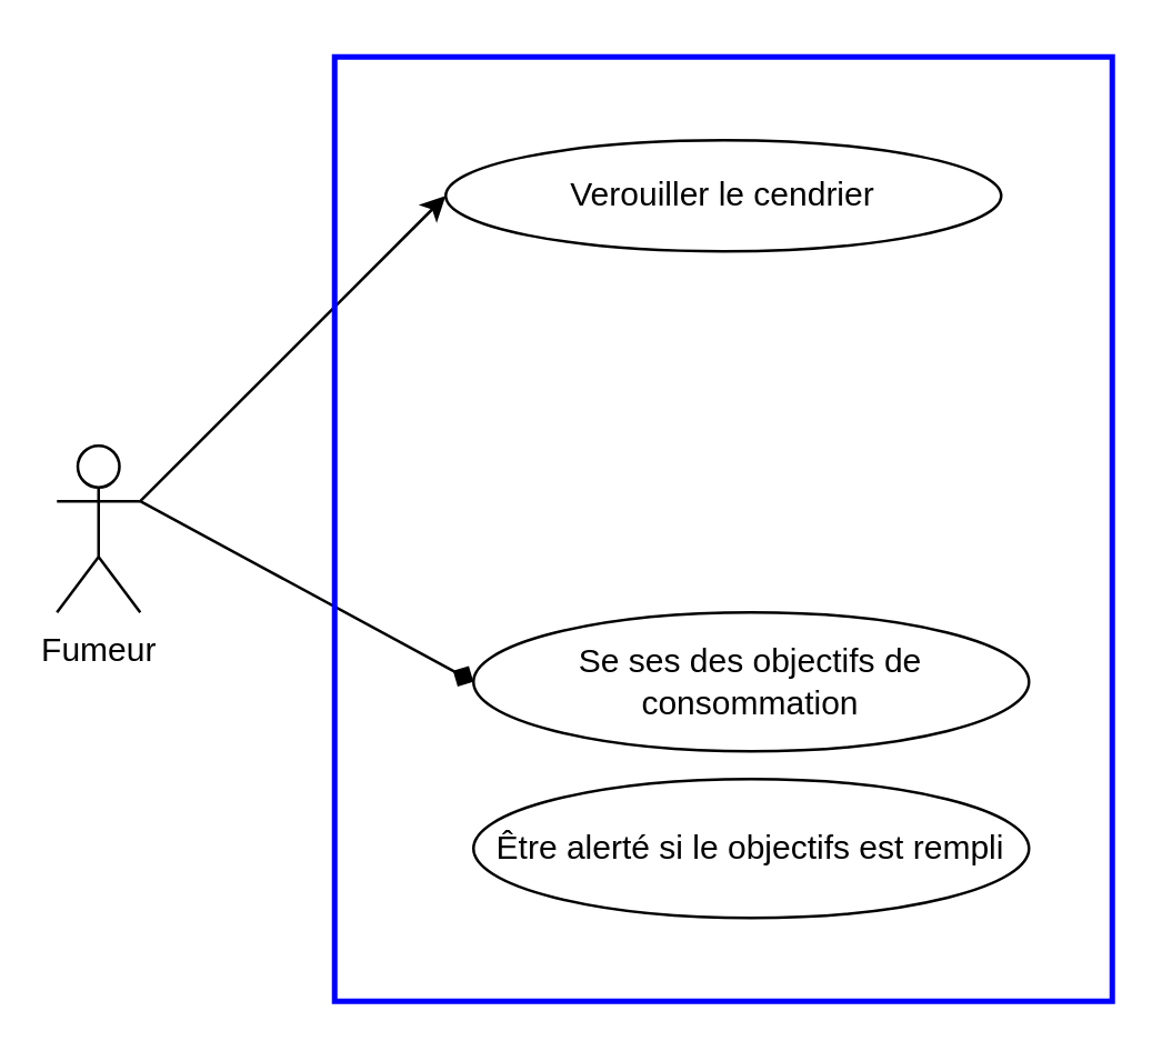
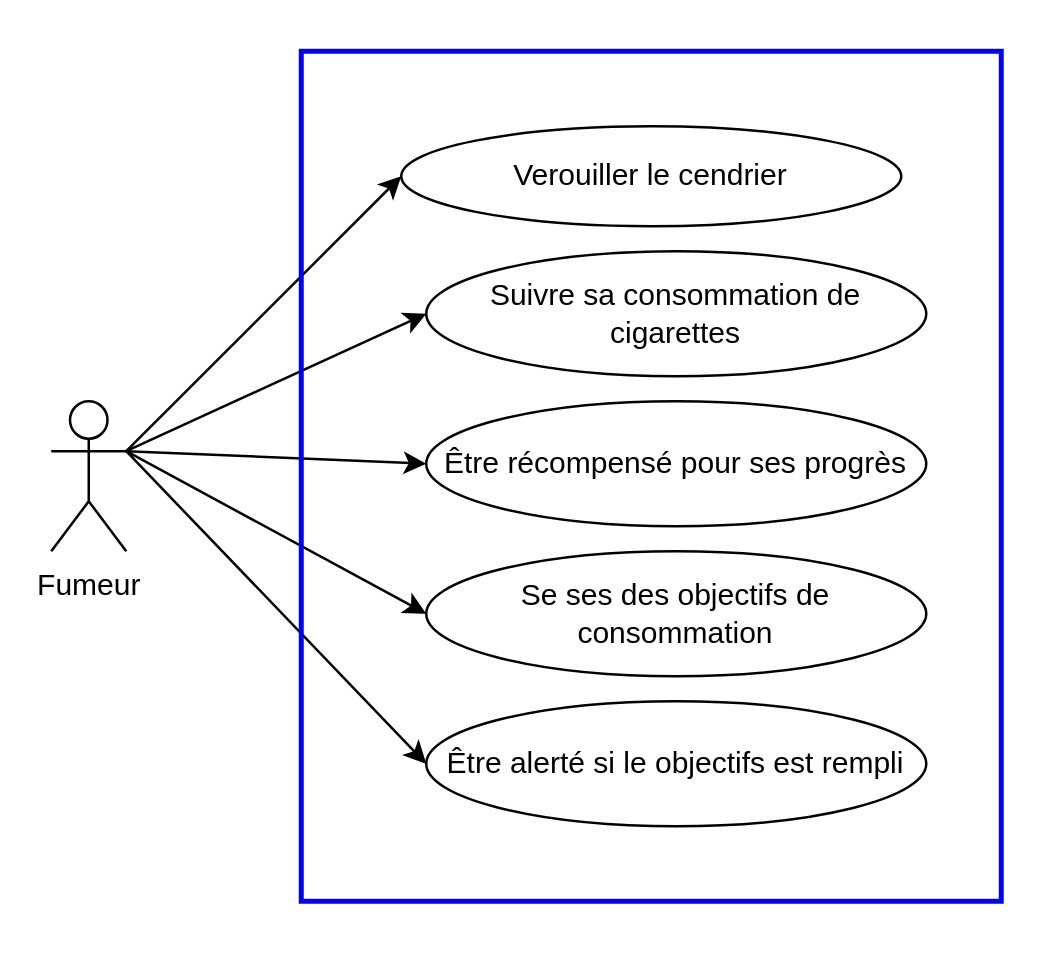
  <mxCell id="0" />
  <mxCell id="1" parent="0" />
  <mxCell id="2" style="edgeStyle=none;rounded=0;orthogonalLoop=1;jettySize=auto;html=1;exitX=1;exitY=0.333;exitDx=0;exitDy=0;exitPerimeter=0;entryX=0;entryY=0.5;entryDx=0;entryDy=0;" edge="1" parent="1" source="7" target="8"><mxGeometry relative="1" as="geometry" /></mxCell>
- <mxCell id="5" style="edgeStyle=none;rounded=0;orthogonalLoop=1;jettySize=auto;html=1;exitX=1;exitY=0.333;exitDx=0;exitDy=0;exitPerimeter=0;entryX=0;entryY=0.5;entryDx=0;entryDy=0;endArrow=diamond;" edge="1" parent="1" source="7" target="11"><mxGeometry relative="1" as="geometry" /></mxCell>
+ <mxCell id="3" style="edgeStyle=none;rounded=0;orthogonalLoop=1;jettySize=auto;html=1;exitX=1;exitY=0.333;exitDx=0;exitDy=0;exitPerimeter=0;entryX=0;entryY=0.5;entryDx=0;entryDy=0;" edge="1" parent="1" source="7" target="9"><mxGeometry relative="1" as="geometry" /></mxCell>
+ <mxCell id="4" style="rounded=0;orthogonalLoop=1;jettySize=auto;html=1;exitX=1;exitY=0.333;exitDx=0;exitDy=0;exitPerimeter=0;entryX=0;entryY=0.5;entryDx=0;entryDy=0;" edge="1" parent="1" source="7" target="10"><mxGeometry relative="1" as="geometry" /></mxCell>
+ <mxCell id="5" style="edgeStyle=none;rounded=0;orthogonalLoop=1;jettySize=auto;html=1;exitX=1;exitY=0.333;exitDx=0;exitDy=0;exitPerimeter=0;entryX=0;entryY=0.5;entryDx=0;entryDy=0;" edge="1" parent="1" source="7" target="11"><mxGeometry relative="1" as="geometry" /></mxCell>
+ <mxCell id="6" style="edgeStyle=none;rounded=0;orthogonalLoop=1;jettySize=auto;html=1;exitX=1;exitY=0.333;exitDx=0;exitDy=0;exitPerimeter=0;entryX=0;entryY=0.5;entryDx=0;entryDy=0;" edge="1" parent="1" source="7" target="12"><mxGeometry relative="1" as="geometry" /></mxCell>
  <mxCell id="7" value="Fumeur" style="shape=umlActor;verticalLabelPosition=bottom;verticalAlign=top;html=1;outlineConnect=0;" vertex="1" parent="1"><mxGeometry x="20" y="160" width="30" height="60" as="geometry" /></mxCell>
  <mxCell id="8" value="Verouiller le cendrier" style="ellipse;whiteSpace=wrap;html=1;" vertex="1" parent="1"><mxGeometry x="160" y="50" width="200" height="40" as="geometry" /></mxCell>
+ <mxCell id="9" value="Suivre sa consommation de cigarettes" style="ellipse;whiteSpace=wrap;html=1;" vertex="1" parent="1"><mxGeometry x="170" y="100" width="200" height="50" as="geometry" /></mxCell>
+ <mxCell id="10" value="Être récompensé pour ses progrès" style="ellipse;whiteSpace=wrap;html=1;" vertex="1" parent="1"><mxGeometry x="170" y="160" width="200" height="50" as="geometry" /></mxCell>
  <mxCell id="11" value="Se ses des objectifs de consommation" style="ellipse;whiteSpace=wrap;html=1;" vertex="1" parent="1"><mxGeometry x="170" y="220" width="200" height="50" as="geometry" /></mxCell>
  <mxCell id="12" value="Être alerté si le objectifs est rempli" style="ellipse;whiteSpace=wrap;html=1;" vertex="1" parent="1"><mxGeometry x="170" y="280" width="200" height="50" as="geometry" /></mxCell>
  <mxCell id="13" value="" style="rounded=0;whiteSpace=wrap;html=1;fillColor=none;strokeWidth=2;strokeColor=#0000FF;" vertex="1" parent="1"><mxGeometry x="120" y="20" width="280" height="340" as="geometry" /></mxCell>
